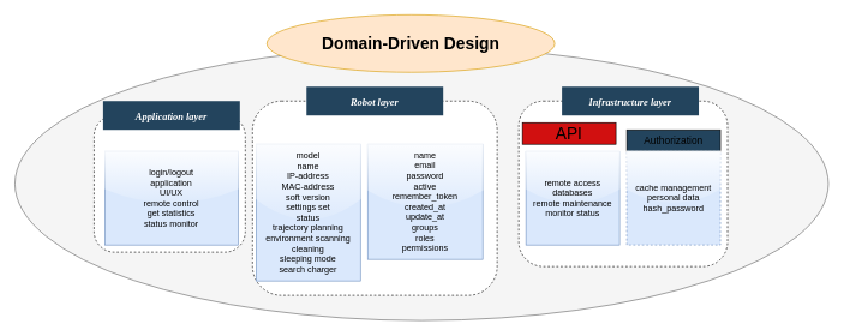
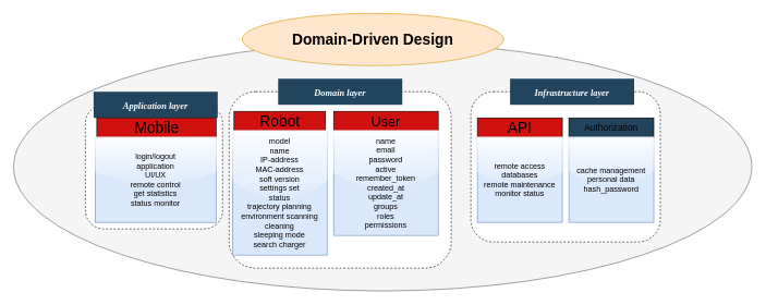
  <mxCell id="0" />
  <mxCell id="1" parent="0" />
  <mxCell id="2" value="" style="ellipse;whiteSpace=wrap;html=1;fillColor=#f5f5f5;fontColor=#333333;strokeColor=#666666;" vertex="1" parent="1"><mxGeometry x="20" y="65" width="1130" height="380" as="geometry" /></mxCell>
  <mxCell id="3" value="" style="rounded=1;whiteSpace=wrap;html=1;dashed=1;" vertex="1" parent="1"><mxGeometry x="720" y="140" width="290" height="230" as="geometry" /></mxCell>
  <mxCell id="4" value="" style="rounded=1;whiteSpace=wrap;html=1;dashed=1;" vertex="1" parent="1"><mxGeometry x="350" y="140" width="340" height="270" as="geometry" /></mxCell>
  <mxCell id="5" value="" style="rounded=1;whiteSpace=wrap;html=1;dashed=1;" vertex="1" parent="1"><mxGeometry x="130" y="160" width="210" height="190" as="geometry" /></mxCell>
  <mxCell id="6" value="Application layer" style="rounded=0;fillColor=#23445D;gradientColor=none;strokeColor=none;fontColor=#FFFFFF;fontStyle=3;fontFamily=Tahoma;fontSize=14" parent="1" vertex="1"><mxGeometry x="142.5" y="140" width="190" height="40" as="geometry" /></mxCell>
+ <mxCell id="7" value="&lt;font style=&quot;font-size: 23px;&quot;&gt;Mobile&lt;/font&gt;" style="rounded=0;whiteSpace=wrap;html=1;fillColor=#d11010;" parent="1" vertex="1"><mxGeometry x="147.5" y="180" width="182.5" height="30" as="geometry" /></mxCell>
  <mxCell id="8" value="login/logout&lt;br&gt;application&lt;br&gt;UI/UX&lt;br&gt;remote control&lt;br&gt;get statistics&lt;br&gt;status monitor" style="text;html=1;strokeColor=#6c8ebf;fillColor=#dae8fc;align=center;verticalAlign=middle;whiteSpace=wrap;rounded=0;glass=1;" parent="1" vertex="1"><mxGeometry x="145" y="210" width="185" height="130" as="geometry" /></mxCell>
- <mxCell id="9" value="Robot layer" style="rounded=1;fillColor=#23445D;gradientColor=none;strokeColor=none;fontColor=#FFFFFF;fontStyle=3;fontFamily=Tahoma;fontSize=14;arcSize=0;glass=0;shadow=0;" vertex="1" parent="1"><mxGeometry x="425" y="120" width="190" height="40" as="geometry" /></mxCell>
+ <mxCell id="9" value="Domain layer" style="rounded=1;fillColor=#23445D;gradientColor=none;strokeColor=none;fontColor=#FFFFFF;fontStyle=3;fontFamily=Tahoma;fontSize=14;arcSize=0;glass=0;shadow=0;" vertex="1" parent="1"><mxGeometry x="425" y="120" width="190" height="40" as="geometry" /></mxCell>
+ <mxCell id="10" value="&lt;font style=&quot;font-size: 23px;&quot;&gt;Robot&lt;/font&gt;" style="rounded=0;whiteSpace=wrap;html=1;fillColor=#d11010;" vertex="1" parent="1"><mxGeometry x="357.5" y="170" width="140" height="30" as="geometry" /></mxCell>
+ <mxCell id="11" value="&lt;font style=&quot;font-size: 21px;&quot;&gt;User&lt;/font&gt;" style="rounded=0;whiteSpace=wrap;html=1;fillColor=#d11010;" vertex="1" parent="1"><mxGeometry x="510" y="170" width="160" height="30" as="geometry" /></mxCell>
  <mxCell id="12" value="model&lt;br style=&quot;border-color: var(--border-color);&quot;&gt;name&lt;br style=&quot;border-color: var(--border-color);&quot;&gt;IP-address&lt;br style=&quot;border-color: var(--border-color);&quot;&gt;MAC-address&lt;br style=&quot;border-color: var(--border-color);&quot;&gt;soft version&lt;br style=&quot;border-color: var(--border-color);&quot;&gt;settings set&lt;br style=&quot;border-color: var(--border-color);&quot;&gt;status&lt;br style=&quot;border-color: var(--border-color);&quot;&gt;trajectory planning&lt;br style=&quot;border-color: var(--border-color);&quot;&gt;environment scanning&lt;br&gt;cleaning&lt;br&gt;sleeping mode&lt;br&gt;search charger" style="text;html=1;strokeColor=#6c8ebf;fillColor=#dae8fc;align=center;verticalAlign=middle;whiteSpace=wrap;rounded=0;glass=1;" vertex="1" parent="1"><mxGeometry x="355" y="200" width="145" height="190" as="geometry" /></mxCell>
  <mxCell id="13" style="edgeStyle=orthogonalEdgeStyle;rounded=0;orthogonalLoop=1;jettySize=auto;html=1;exitX=0.5;exitY=1;exitDx=0;exitDy=0;" edge="1" parent="1" source="5" target="5"><mxGeometry relative="1" as="geometry" /></mxCell>
  <mxCell id="14" value="name&lt;br&gt;email&lt;br&gt;password&lt;br&gt;active&lt;br&gt;remember_token&lt;br&gt;created_at&lt;br&gt;update_at&lt;br&gt;groups&lt;br&gt;roles&lt;br&gt;permissions&lt;br&gt;" style="whiteSpace=wrap;html=1;aspect=fixed;fillColor=#dae8fc;strokeColor=#6c8ebf;glass=1;" vertex="1" parent="1"><mxGeometry x="510" y="200" width="160" height="160" as="geometry" /></mxCell>
  <mxCell id="15" value="Infrastructure layer" style="rounded=1;fillColor=#23445D;gradientColor=none;strokeColor=none;fontColor=#FFFFFF;fontStyle=3;fontFamily=Tahoma;fontSize=14;arcSize=0;glass=0;shadow=0;" vertex="1" parent="1"><mxGeometry x="780" y="120" width="190" height="40" as="geometry" /></mxCell>
- <mxCell id="16" value="&lt;font style=&quot;font-size: 23px;&quot;&gt;API&lt;/font&gt;" style="rounded=0;whiteSpace=wrap;html=1;fillColor=#d11010;" vertex="1" parent="1"><mxGeometry x="725" y="170" width="130" height="30" as="geometry" /></mxCell>
+ <mxCell id="16" value="&lt;font style=&quot;font-size: 23px;&quot;&gt;API&lt;/font&gt;" style="rounded=0;whiteSpace=wrap;html=1;fillColor=#d11010;" vertex="1" parent="1"><mxGeometry x="730" y="180" width="130" height="30" as="geometry" /></mxCell>
  <mxCell id="17" value="remote access&lt;br&gt;databases&lt;br&gt;remote maintenance&lt;br&gt;monitor status" style="whiteSpace=wrap;html=1;aspect=fixed;fillColor=#dae8fc;strokeColor=#6c8ebf;glass=1;" vertex="1" parent="1"><mxGeometry x="730" y="210" width="130" height="130" as="geometry" /></mxCell>
  <mxCell id="18" value="&lt;font style=&quot;font-size: 14px;&quot;&gt;Authorization&lt;/font&gt;" style="rounded=0;whiteSpace=wrap;html=1;fillColor=#23445d;" vertex="1" parent="1"><mxGeometry x="870" y="180" width="130" height="30" as="geometry" /></mxCell>
- <mxCell id="19" value="cache management&lt;br&gt;personal data&lt;br&gt;hash_password" style="whiteSpace=wrap;html=1;aspect=fixed;fillColor=#dae8fc;strokeColor=#6c8ebf;glass=1;dashed=1;" vertex="1" parent="1"><mxGeometry x="870" y="210" width="130" height="130" as="geometry" /></mxCell>
+ <mxCell id="19" value="cache management&lt;br&gt;personal data&lt;br&gt;hash_password" style="whiteSpace=wrap;html=1;aspect=fixed;fillColor=#dae8fc;strokeColor=#6c8ebf;glass=1;" vertex="1" parent="1"><mxGeometry x="870" y="210" width="130" height="130" as="geometry" /></mxCell>
  <mxCell id="20" value="&lt;h1&gt;&lt;font style=&quot;font-size: 23px;&quot;&gt;Domain-Driven Design&lt;/font&gt;&lt;/h1&gt;" style="ellipse;whiteSpace=wrap;html=1;fillColor=#ffe6cc;strokeColor=#d79b00;" vertex="1" parent="1"><mxGeometry x="370" y="20" width="400" height="80" as="geometry" /></mxCell>
